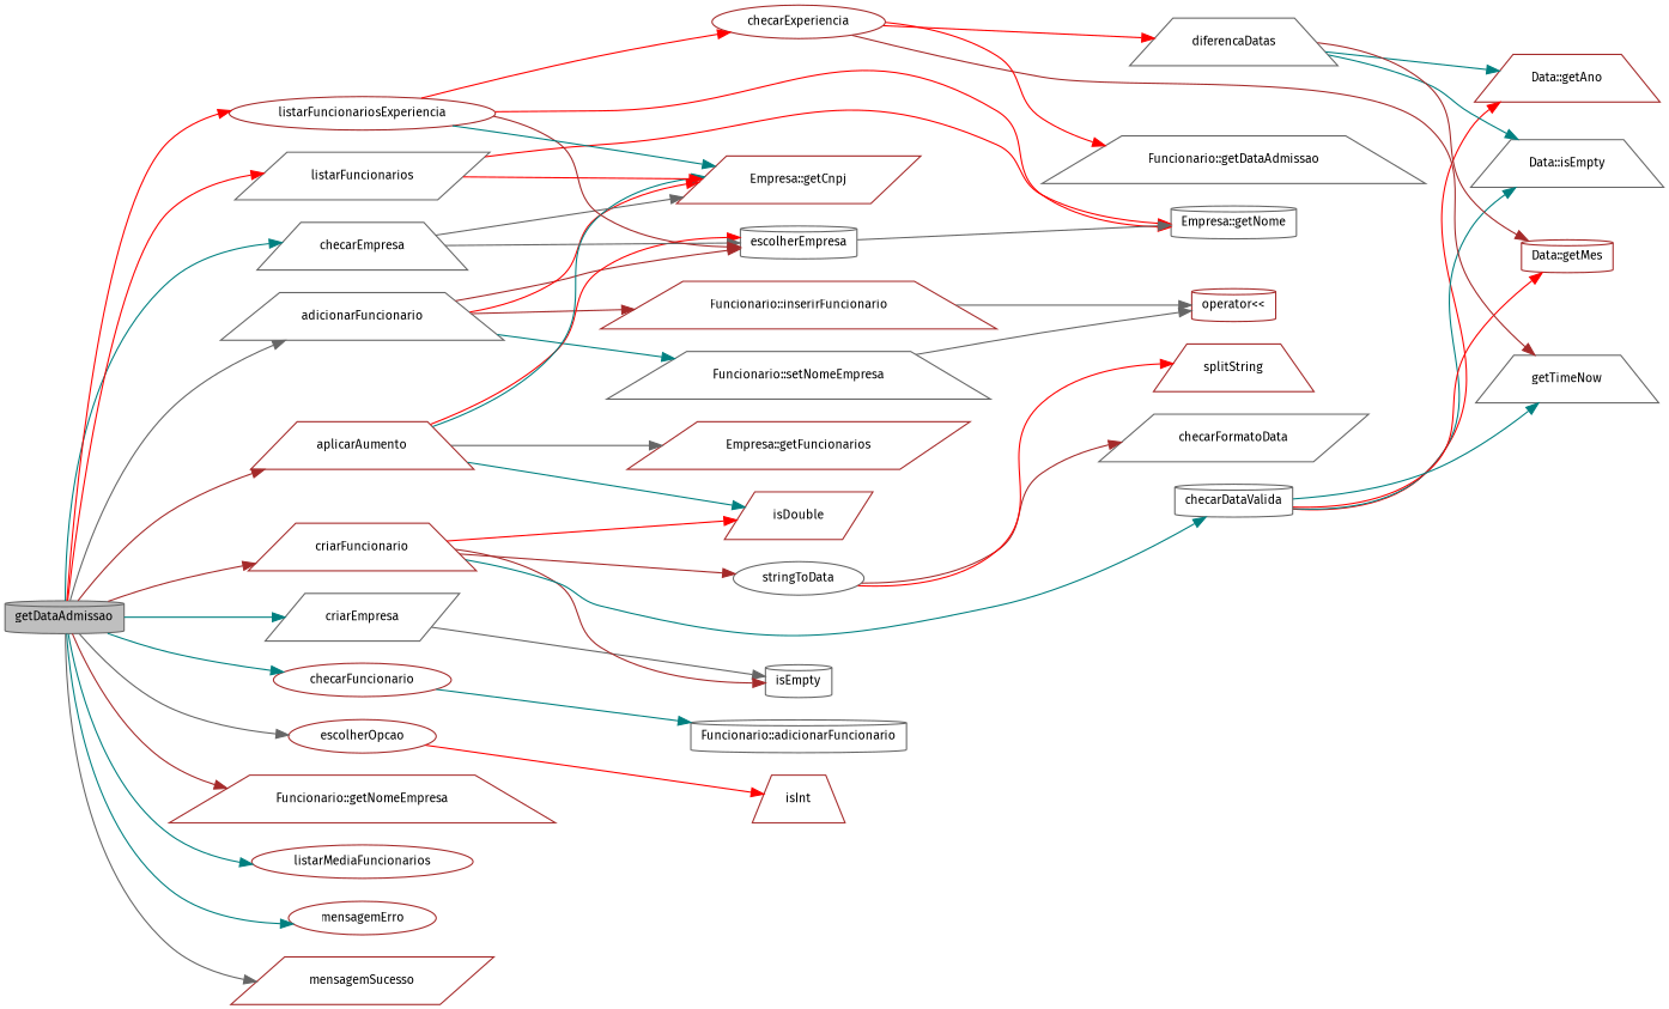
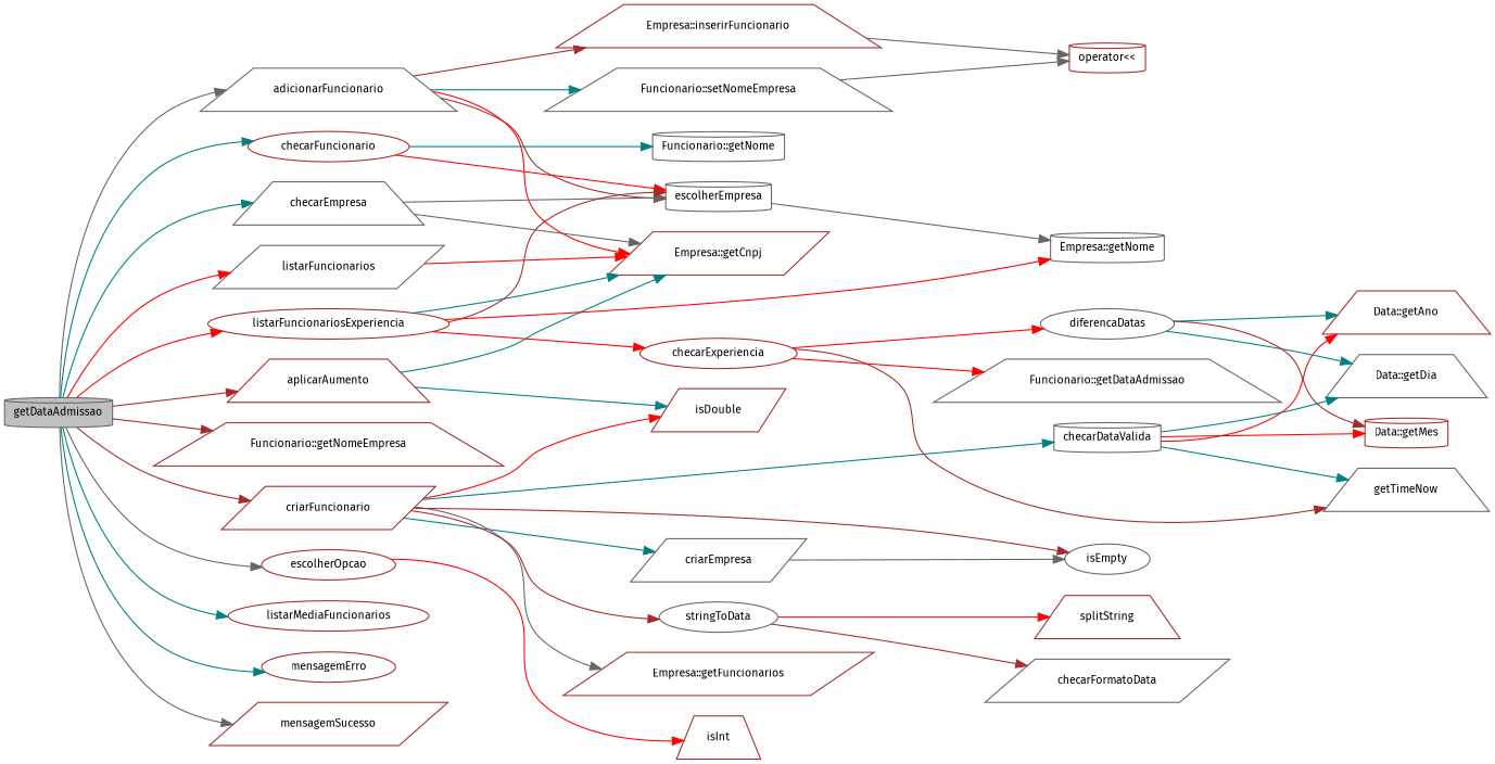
  digraph {
    fontname="Fira Sans"
    rankdir=LR
    node [color=brown fillcolor=white fontname="Fira Sans" fontsize=10 shape=trapezium style=filled]
    edge [color=teal fontname="Fira Sans" fontsize=10 labelfontname=Helvetica labelfontsize=10 style=solid]
    n1 [color=gray40 fillcolor=grey75 fontcolor=black height=0.2 label=getDataAdmissao shape=cylinder width=0.4]
    n2 [color=gray40 height=0.2 label=adicionarFuncionario width=0.4]
    n3 [height=0.2 label=aplicarAumento width=0.4]
    n4 [color=gray40 height=0.2 label=checarEmpresa width=0.4]
    n5 [height=0.2 label=checarFuncionario shape=ellipse width=0.4]
    n6 [color=gray40 height=0.2 label=criarEmpresa shape=parallelogram width=0.4]
-   n7 [height=0.2 label=criarFuncionario width=0.4]
+   n7 [height=0.2 label=criarFuncionario shape=parallelogram width=0.4]
    n8 [height=0.2 label=escolherOpcao shape=ellipse width=0.4]
    n9 [height=0.2 label="Funcionario::getNomeEmpresa" width=0.4]
    n10 [color=gray40 height=0.2 label=listarFuncionarios shape=parallelogram width=0.4]
    n11 [height=0.2 label=listarFuncionariosExperiencia shape=ellipse width=0.4]
    n12 [height=0.2 label=listarMediaFuncionarios shape=ellipse width=0.4]
    n13 [height=0.2 label=mensagemErro shape=ellipse width=0.4]
    n14 [height=0.2 label=mensagemSucesso shape=parallelogram width=0.4]
    n15 [color=gray40 height=0.2 label=escolherEmpresa shape=cylinder width=0.4]
    n16 [height=0.2 label="Empresa::getCnpj" shape=parallelogram width=0.4]
-   n17 [height=0.2 label="Funcionario::inserirFuncionario" width=0.4]
+   n17 [height=0.2 label="Empresa::inserirFuncionario" width=0.4]
    n18 [color=gray40 height=0.2 label="Funcionario::setNomeEmpresa" width=0.4]
    n19 [height=0.2 label="Empresa::getFuncionarios" shape=parallelogram width=0.4]
    n20 [height=0.2 label=isDouble shape=parallelogram width=0.4]
-   n21 [color=gray40 height=0.2 label="Funcionario::adicionarFuncionario" shape=cylinder width=0.4]
-   n22 [color=gray40 height=0.2 label=isEmpty shape=cylinder width=0.4]
+   n21 [color=gray40 height=0.2 label="Funcionario::getNome" shape=cylinder width=0.4]
+   n22 [color=gray40 height=0.2 label=isEmpty shape=ellipse width=0.4]
    n23 [color=gray40 height=0.2 label=checarDataValida shape=cylinder width=0.4]
    n24 [color=gray40 height=0.2 label=stringToData shape=ellipse width=0.4]
    n25 [height=0.2 label=isInt width=0.4]
    n26 [color=gray40 height=0.2 label="Empresa::getNome" shape=cylinder width=0.4]
    n27 [height=0.2 label=checarExperiencia shape=ellipse width=0.4]
    n28 [height=0.2 label="operator\<\<" shape=cylinder width=0.4]
    n29 [height=0.2 label="Data::getAno" width=0.4]
-   n30 [color=gray40 height=0.2 label="Data::isEmpty" width=0.4]
+   n30 [color=gray40 height=0.2 label="Data::getDia" width=0.4]
    n31 [height=0.2 label="Data::getMes" shape=cylinder width=0.4]
    n32 [color=gray40 height=0.2 label=getTimeNow width=0.4]
    n33 [color=gray40 height=0.2 label=checarFormatoData shape=parallelogram width=0.4]
    n34 [height=0.2 label=splitString width=0.4]
-   n35 [color=gray40 height=0.2 label=diferencaDatas width=0.4]
+   n35 [color=gray40 height=0.2 label=diferencaDatas shape=ellipse width=0.4]
    n36 [color=gray40 height=0.2 label="Funcionario::getDataAdmissao" width=0.4]
    n1 -> n2 [color=gray40]
    n1 -> n3 [color=brown]
    n1 -> n4
    n1 -> n5
-   n1 -> n6
+   n7 -> n6
    n1 -> n7 [color=brown]
    n1 -> n8 [color=gray40]
    n1 -> n9 [color=brown]
    n1 -> n10 [color=red]
    n1 -> n11 [color=red]
    n1 -> n12
    n1 -> n13
    n1 -> n14 [color=gray40]
    n2 -> n15 [color=brown]
    n2 -> n16 [color=red]
    n2 -> n17 [color=brown]
    n2 -> n18
-   n3 -> n15 [color=red]
+   n5 -> n15 [color=red]
    n3 -> n16
-   n3 -> n19 [color=gray40]
+   n7 -> n19 [color=gray40]
    n3 -> n20
    n4 -> n15 [color=gray40]
    n4 -> n16 [color=gray40]
    n5 -> n21
    n6 -> n22 [color=gray40]
    n7 -> n20 [color=red]
    n7 -> n22 [color=brown]
    n7 -> n23
    n7 -> n24 [color=brown]
    n8 -> n25 [color=red]
    n10 -> n16 [color=red]
-   n10 -> n26 [color=red]
    n11 -> n15 [color=brown]
    n11 -> n16
    n11 -> n26 [color=red]
    n11 -> n27 [color=red]
    n15 -> n26 [color=gray40]
    n17 -> n28 [color=gray40]
    n18 -> n28 [color=gray40]
    n23 -> n29 [color=red]
    n23 -> n30
    n23 -> n31 [color=red]
    n23 -> n32
    n24 -> n33 [color=brown]
    n24 -> n34 [color=red]
    n27 -> n32 [color=brown]
    n27 -> n35 [color=red]
    n27 -> n36 [color=red]
    n35 -> n29
    n35 -> n30
    n35 -> n31 [color=brown]
  }
